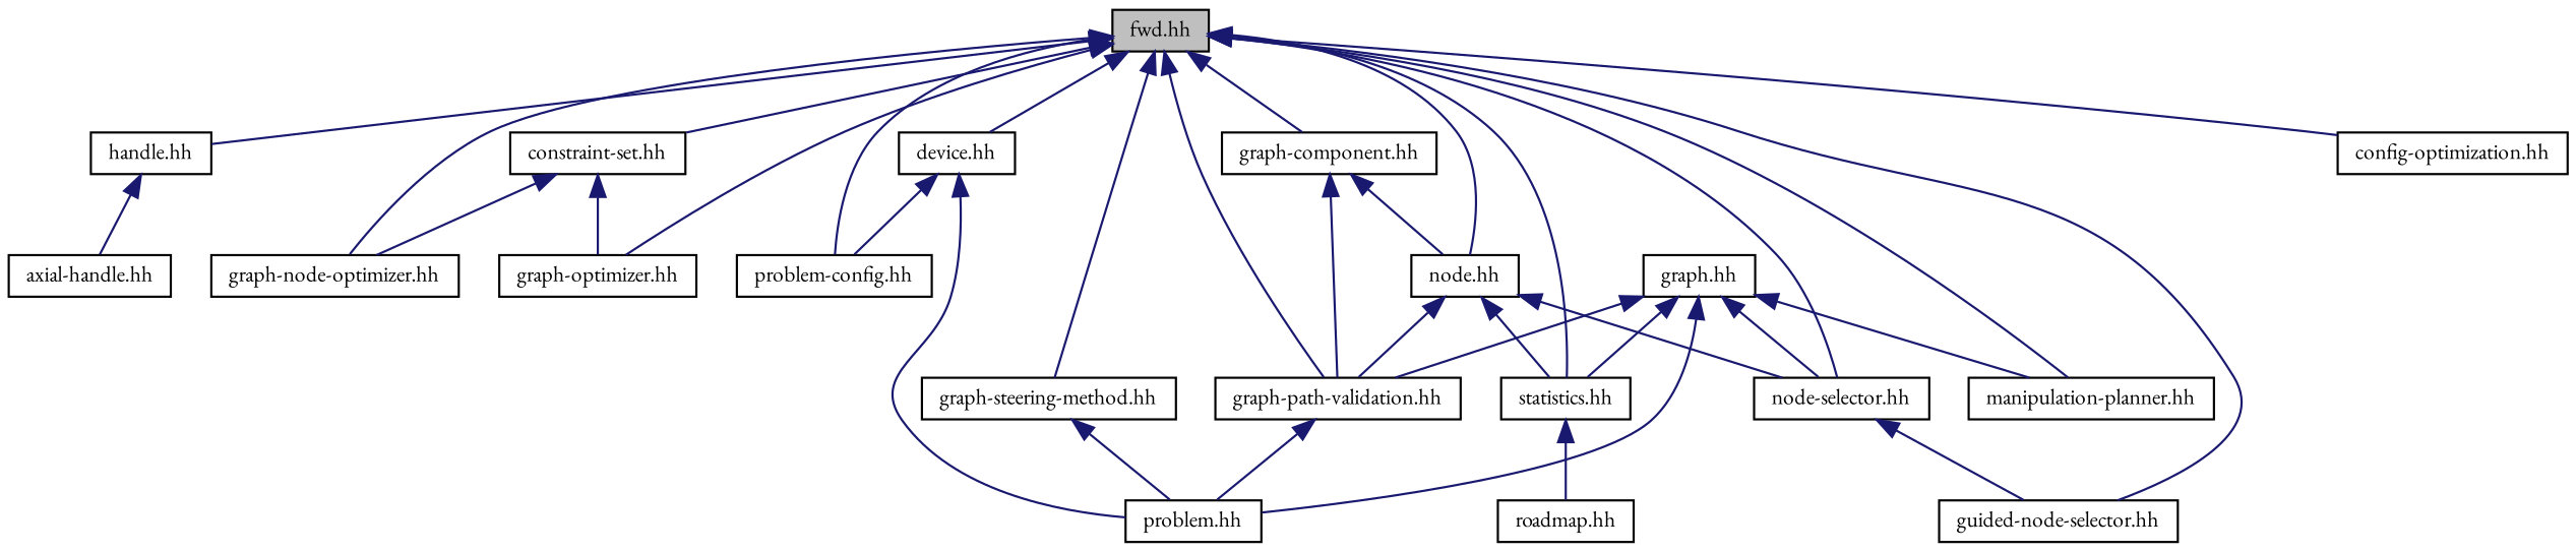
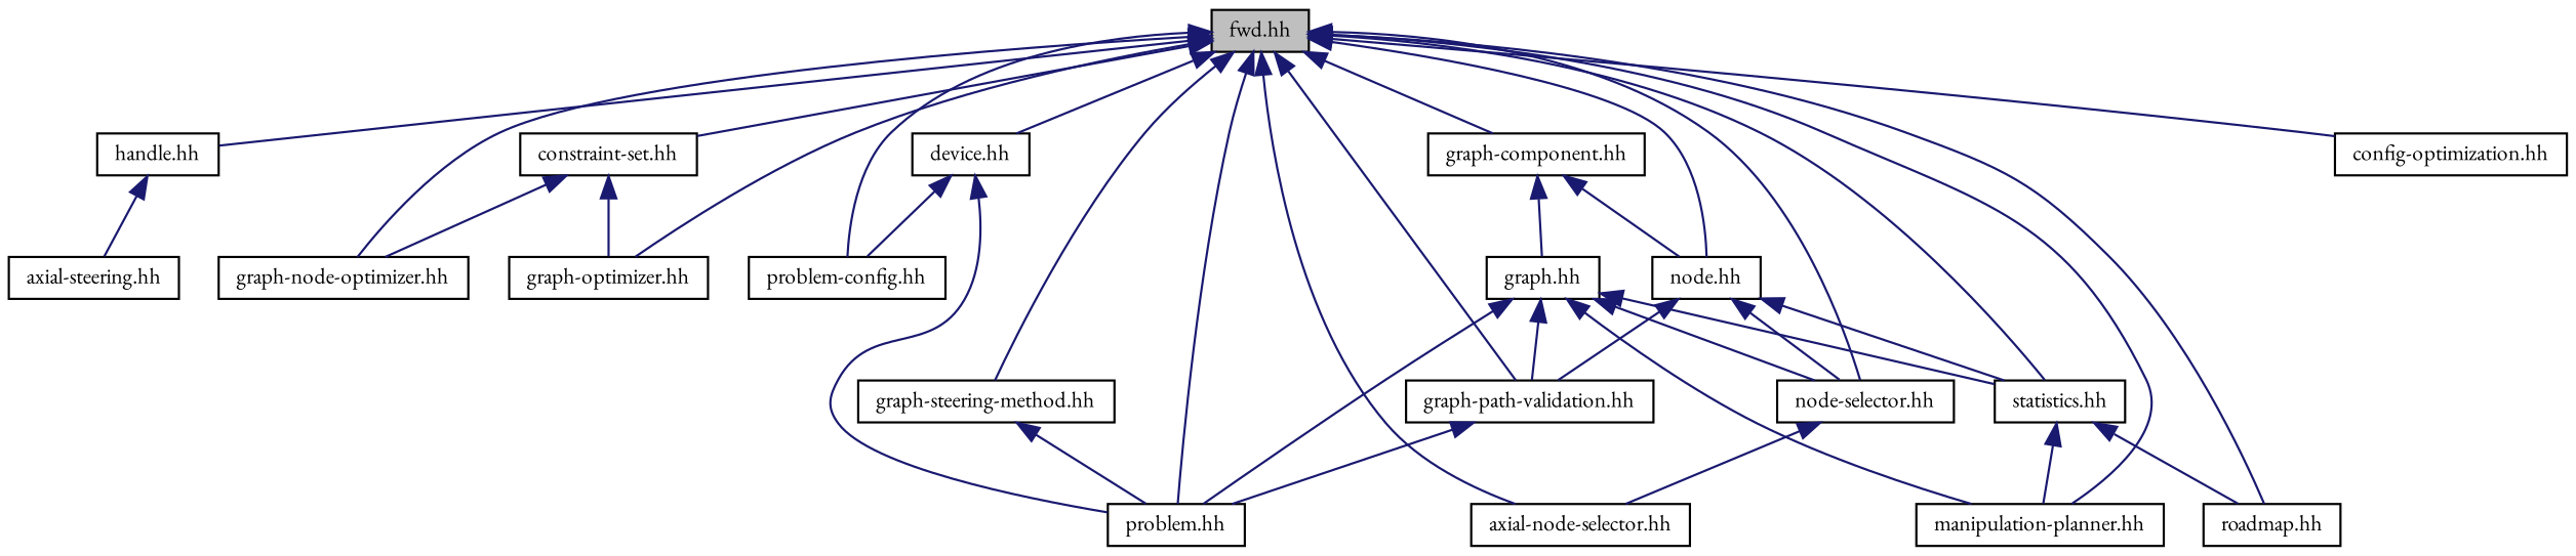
  digraph {
    fontname="EB Garamond"
    node [color=black fillcolor=white fontname="EB Garamond" fontsize=10 shape=record style=filled]
    edge [color=midnightblue dir=back fontname="EB Garamond" fontsize=10 labelfontname=Helvetica labelfontsize=10 style=solid]
    n1 [fillcolor=grey75 fontcolor=black height=0.2 label="fwd.hh" width=0.4]
    n2 [height=0.2 label="handle.hh" width=0.4]
    n3 [height=0.2 label="constraint-set.hh" width=0.4]
    n4 [height=0.2 label="graph-node-optimizer.hh" width=0.4]
    n5 [height=0.2 label="graph-optimizer.hh" width=0.4]
    n6 [height=0.2 label="device.hh" width=0.4]
    n7 [height=0.2 label="problem-config.hh" width=0.4]
    n8 [height=0.2 label="problem.hh" width=0.4]
    n9 [height=0.2 label="node.hh" width=0.4]
    n10 [height=0.2 label="node-selector.hh" width=0.4]
-   n11 [height=0.2 label="guided-node-selector.hh" width=0.4]
+   n11 [height=0.2 label="axial-node-selector.hh" width=0.4]
    n12 [height=0.2 label="statistics.hh" width=0.4]
    n13 [height=0.2 label="manipulation-planner.hh" width=0.4]
    n14 [height=0.2 label="roadmap.hh" width=0.4]
    n15 [height=0.2 label="graph-path-validation.hh" width=0.4]
    n16 [height=0.2 label="graph-component.hh" width=0.4]
    n17 [height=0.2 label="graph-steering-method.hh" width=0.4]
    n18 [height=0.2 label="config-optimization.hh" width=0.4]
-   n19 [height=0.2 label="axial-handle.hh" width=0.4]
+   n19 [height=0.2 label="axial-steering.hh" width=0.4]
    n20 [height=0.2 label="graph.hh" width=0.4]
    n1 -> n2
    n1 -> n3
    n1 -> n4
    n1 -> n5
    n1 -> n6
    n1 -> n7
+   n1 -> n8
    n1 -> n9
    n1 -> n10
    n1 -> n11
    n1 -> n12
    n1 -> n13
+   n1 -> n14
    n1 -> n15
    n1 -> n16
    n1 -> n17
    n1 -> n18
    n2 -> n19
    n3 -> n4
    n3 -> n5
    n6 -> n7
    n6 -> n8
    n9 -> n10
    n9 -> n12
    n9 -> n15
    n10 -> n11
+   n12 -> n13
    n12 -> n14
    n15 -> n8
    n16 -> n9
-   n16 -> n15
+   n16 -> n20
    n17 -> n8
    n20 -> n8
    n20 -> n10
    n20 -> n12
    n20 -> n13
    n20 -> n15
  }
